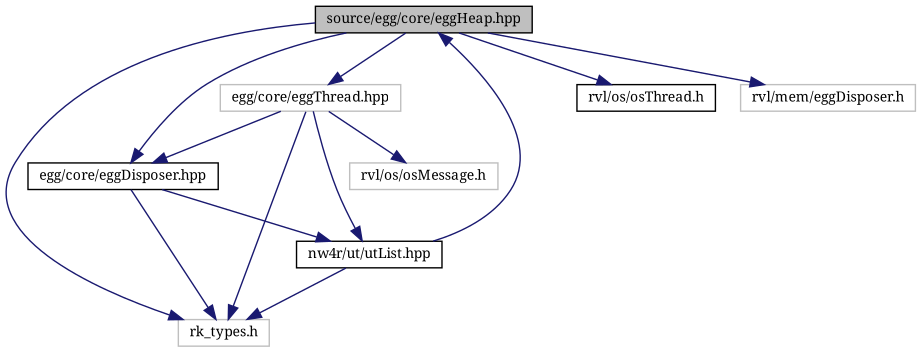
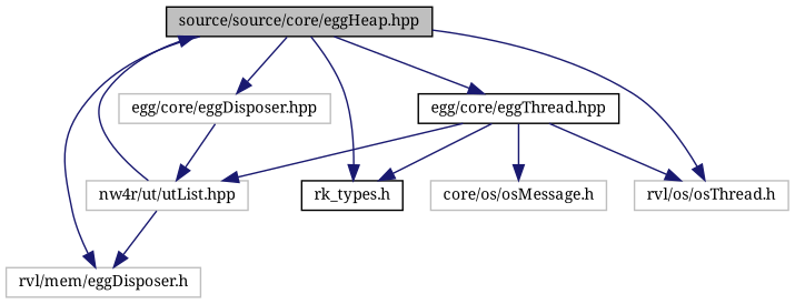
  digraph {
    fontname="Noto Serif"
    node [color=black fillcolor=white fontname="Noto Serif" fontsize=10 shape=record style=filled]
    edge [color=midnightblue fontname="Noto Serif" fontsize=10 labelfontname=FreeMono labelfontsize=10 style=solid]
-   n1 [fillcolor=grey75 fontcolor=black height=0.2 label="source/egg/core/eggHeap.hpp" width=0.4]
-   n2 [height=0.2 label="egg/core/eggDisposer.hpp" width=0.4]
-   n3 [color=grey75 height=0.2 label="rk_types.h" width=0.4]
-   n4 [height=0.2 label="rvl/os/osThread.h" width=0.4]
-   n5 [color=grey75 height=0.2 label="egg/core/eggThread.hpp" width=0.4]
+   n1 [fillcolor=grey75 fontcolor=black height=0.2 label="source/source/core/eggHeap.hpp" width=0.4]
+   n2 [color=grey75 height=0.2 label="egg/core/eggDisposer.hpp" width=0.4]
+   n3 [height=0.2 label="rk_types.h" width=0.4]
+   n4 [color=grey75 height=0.2 label="rvl/os/osThread.h" width=0.4]
+   n5 [height=0.2 label="egg/core/eggThread.hpp" width=0.4]
    n6 [color=grey75 height=0.2 label="rvl/mem/eggDisposer.h" width=0.4]
-   n7 [height=0.2 label="nw4r/ut/utList.hpp" width=0.4]
-   n8 [color=grey75 height=0.2 label="rvl/os/osMessage.h" width=0.4]
+   n7 [color=grey75 height=0.2 label="nw4r/ut/utList.hpp" width=0.4]
+   n8 [color=grey75 height=0.2 label="core/os/osMessage.h" width=0.4]
    n1 -> n2
    n1 -> n3
    n1 -> n4
    n1 -> n5
    n1 -> n6
-   n2 -> n3
    n2 -> n7
    n5 -> n3
-   n5 -> n2
+   n5 -> n4
    n5 -> n7
    n5 -> n8
    n7 -> n1
-   n7 -> n3
+   n7 -> n6
  }
